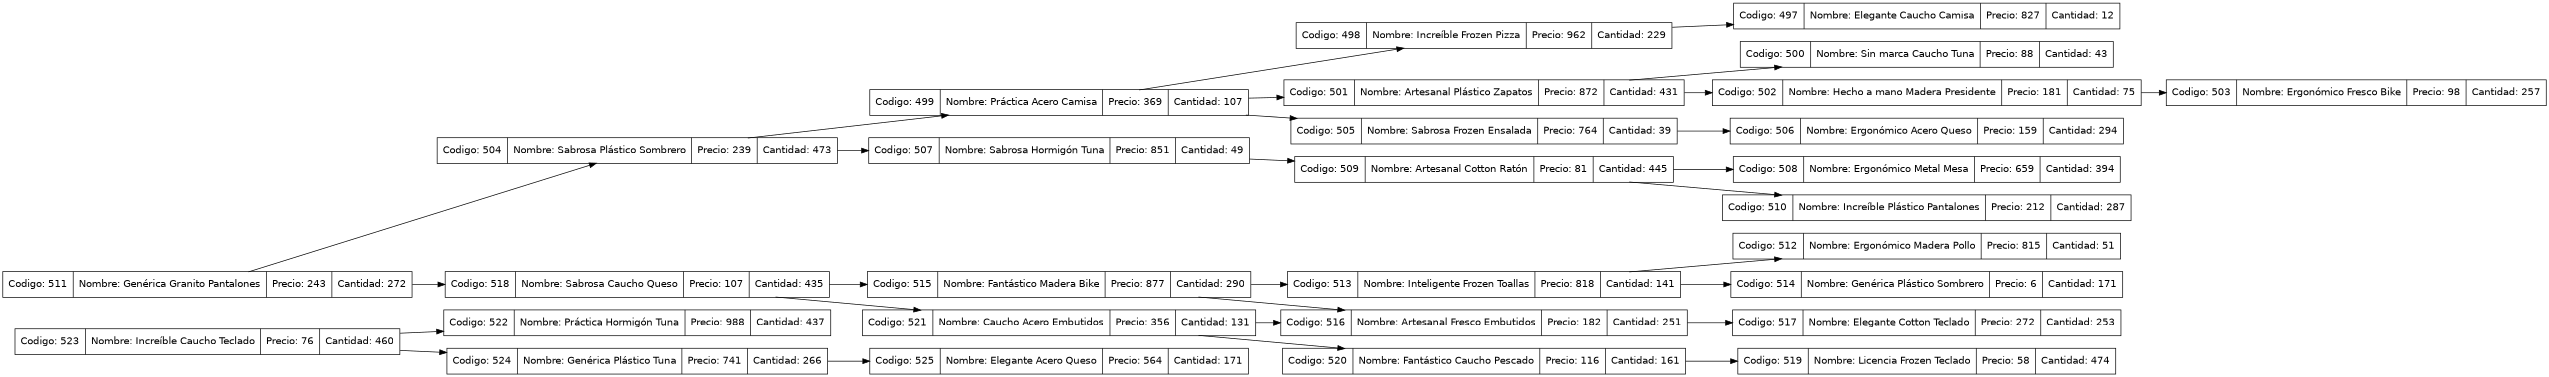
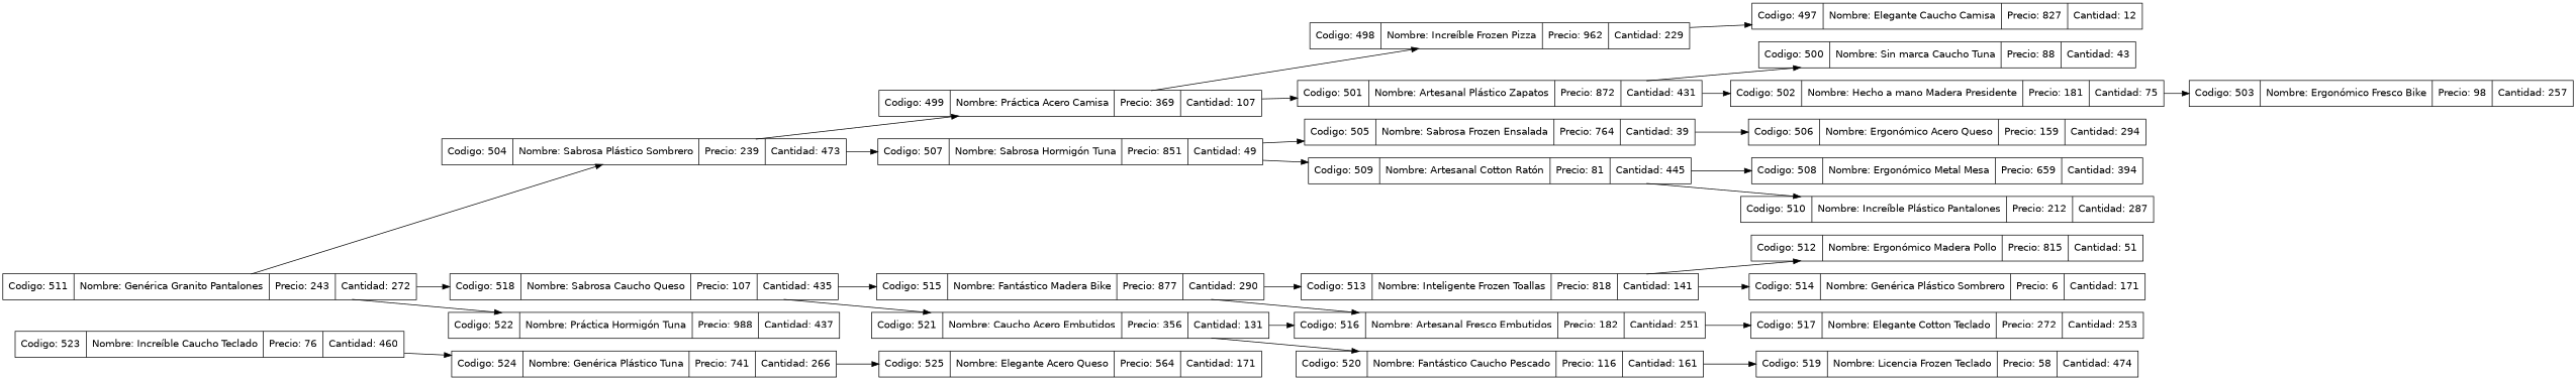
  digraph {
    fontname="DejaVu Sans"
    rankdir=LR
    node [fontname="DejaVu Sans" shape=record]
    edge [fontname="DejaVu Sans"]
    n1 [label="{ Codigo: 511 | Nombre: Genérica Granito Pantalones | Precio: 243 | Cantidad: 272}"]
    n2 [label="{ Codigo: 504 | Nombre: Sabrosa Plástico Sombrero | Precio: 239 | Cantidad: 473}"]
    n3 [label="{ Codigo: 518 | Nombre: Sabrosa Caucho Queso | Precio: 107 | Cantidad: 435}"]
    n4 [label="{ Codigo: 499 | Nombre: Práctica Acero Camisa | Precio: 369 | Cantidad: 107}"]
    n5 [label="{ Codigo: 507 | Nombre: Sabrosa Hormigón Tuna | Precio: 851 | Cantidad: 49}"]
    n6 [label="{ Codigo: 515 | Nombre: Fantástico Madera Bike | Precio: 877 | Cantidad: 290}"]
    n7 [label="{ Codigo: 521 | Nombre: Caucho Acero Embutidos | Precio: 356 | Cantidad: 131}"]
    n8 [label="{ Codigo: 498 | Nombre: Increíble Frozen Pizza | Precio: 962 | Cantidad: 229}"]
    n9 [label="{ Codigo: 501 | Nombre: Artesanal Plástico Zapatos | Precio: 872 | Cantidad: 431}"]
    n10 [label="{ Codigo: 505 | Nombre: Sabrosa Frozen Ensalada | Precio: 764 | Cantidad: 39}"]
    n11 [label="{ Codigo: 509 | Nombre: Artesanal Cotton Ratón | Precio: 81 | Cantidad: 445}"]
    n12 [label="{ Codigo: 497 | Nombre: Elegante Caucho Camisa | Precio: 827 | Cantidad: 12}"]
    n13 [label="{ Codigo: 500 | Nombre: Sin marca Caucho Tuna | Precio: 88 | Cantidad: 43}"]
    n14 [label="{ Codigo: 502 | Nombre: Hecho a mano Madera Presidente | Precio: 181 | Cantidad: 75}"]
    n15 [label="{ Codigo: 503 | Nombre: Ergonómico Fresco Bike | Precio: 98 | Cantidad: 257}"]
    n16 [label="{ Codigo: 506 | Nombre: Ergonómico Acero Queso | Precio: 159 | Cantidad: 294}"]
    n17 [label="{ Codigo: 508 | Nombre: Ergonómico Metal Mesa | Precio: 659 | Cantidad: 394}"]
    n18 [label="{ Codigo: 510 | Nombre: Increíble Plástico Pantalones | Precio: 212 | Cantidad: 287}"]
    n19 [label="{ Codigo: 513 | Nombre: Inteligente Frozen Toallas | Precio: 818 | Cantidad: 141}"]
    n20 [label="{ Codigo: 516 | Nombre: Artesanal Fresco Embutidos | Precio: 182 | Cantidad: 251}"]
    n21 [label="{ Codigo: 520 | Nombre: Fantástico Caucho Pescado | Precio: 116 | Cantidad: 161}"]
    n22 [label="{ Codigo: 512 | Nombre: Ergonómico Madera Pollo | Precio: 815 | Cantidad: 51}"]
    n23 [label="{ Codigo: 514 | Nombre: Genérica Plástico Sombrero | Precio: 6 | Cantidad: 171}"]
    n24 [label="{ Codigo: 517 | Nombre: Elegante Cotton Teclado | Precio: 272 | Cantidad: 253}"]
    n25 [label="{ Codigo: 519 | Nombre: Licencia Frozen Teclado | Precio: 58 | Cantidad: 474}"]
    n26 [label="{ Codigo: 523 | Nombre: Increíble Caucho Teclado | Precio: 76 | Cantidad: 460}"]
    n27 [label="{ Codigo: 522 | Nombre: Práctica Hormigón Tuna | Precio: 988 | Cantidad: 437}"]
    n28 [label="{ Codigo: 524 | Nombre: Genérica Plástico Tuna | Precio: 741 | Cantidad: 266}"]
    n29 [label="{ Codigo: 525 | Nombre: Elegante Acero Queso | Precio: 564 | Cantidad: 171}"]
    n1 -> n2
    n1 -> n3
    n2 -> n4
    n2 -> n5
    n3 -> n6
    n3 -> n7
    n4 -> n8
    n4 -> n9
-   n4 -> n10
+   n5 -> n10
    n5 -> n11
    n6 -> n19
    n6 -> n20
    n7 -> n20
    n7 -> n21
    n8 -> n12
    n9 -> n13
    n9 -> n14
    n10 -> n16
    n11 -> n17
    n11 -> n18
    n14 -> n15
    n19 -> n22
    n19 -> n23
    n20 -> n24
    n21 -> n25
-   n26 -> n27
+   n1 -> n27
    n26 -> n28
    n28 -> n29
  }
